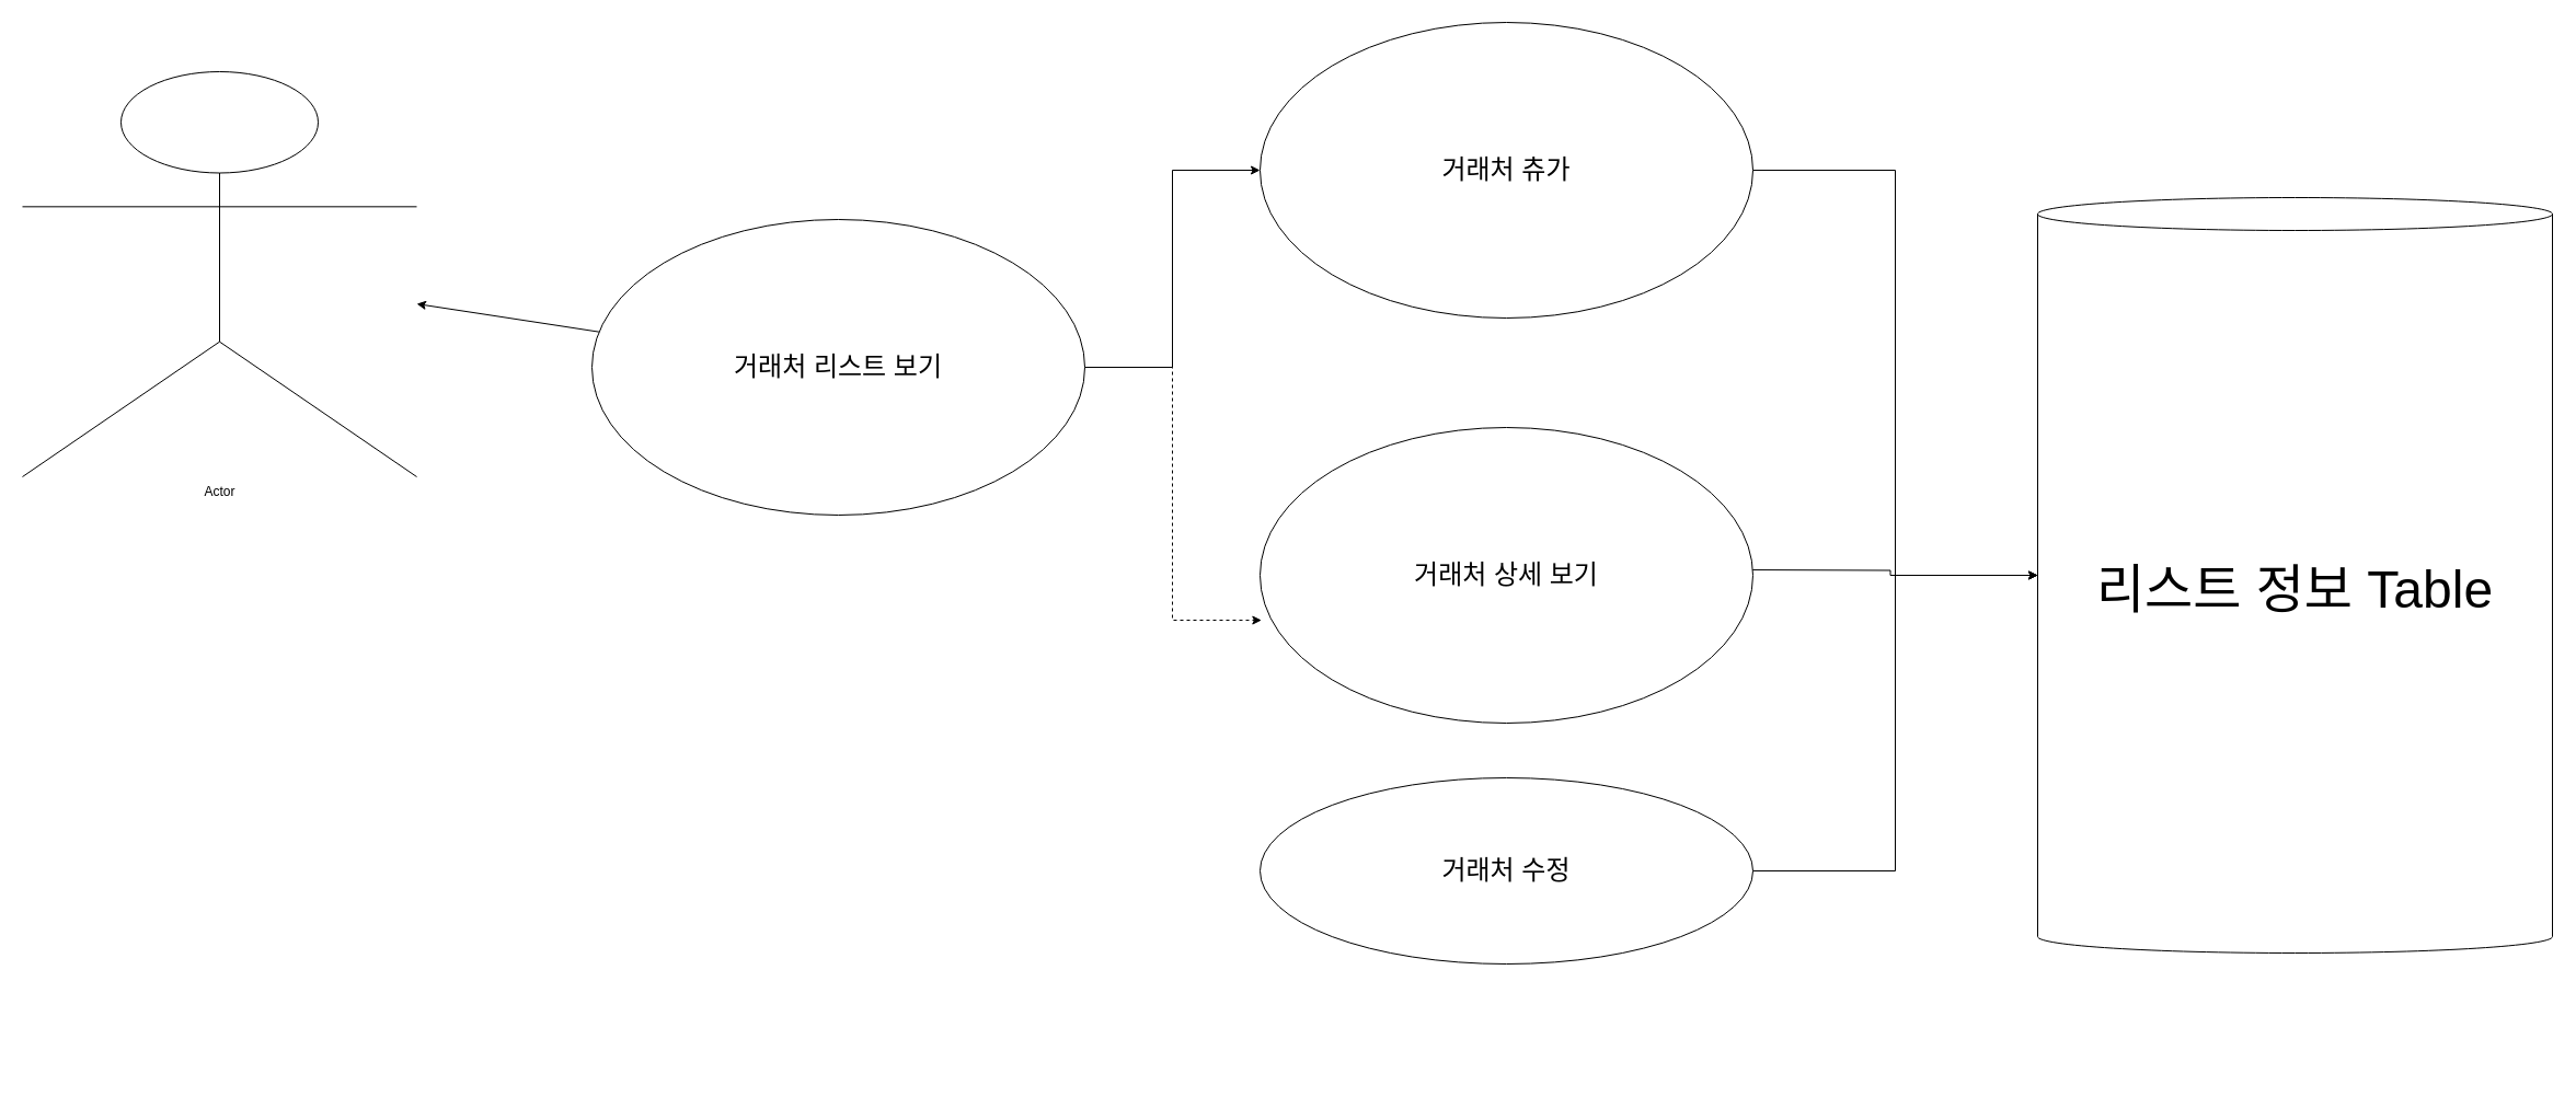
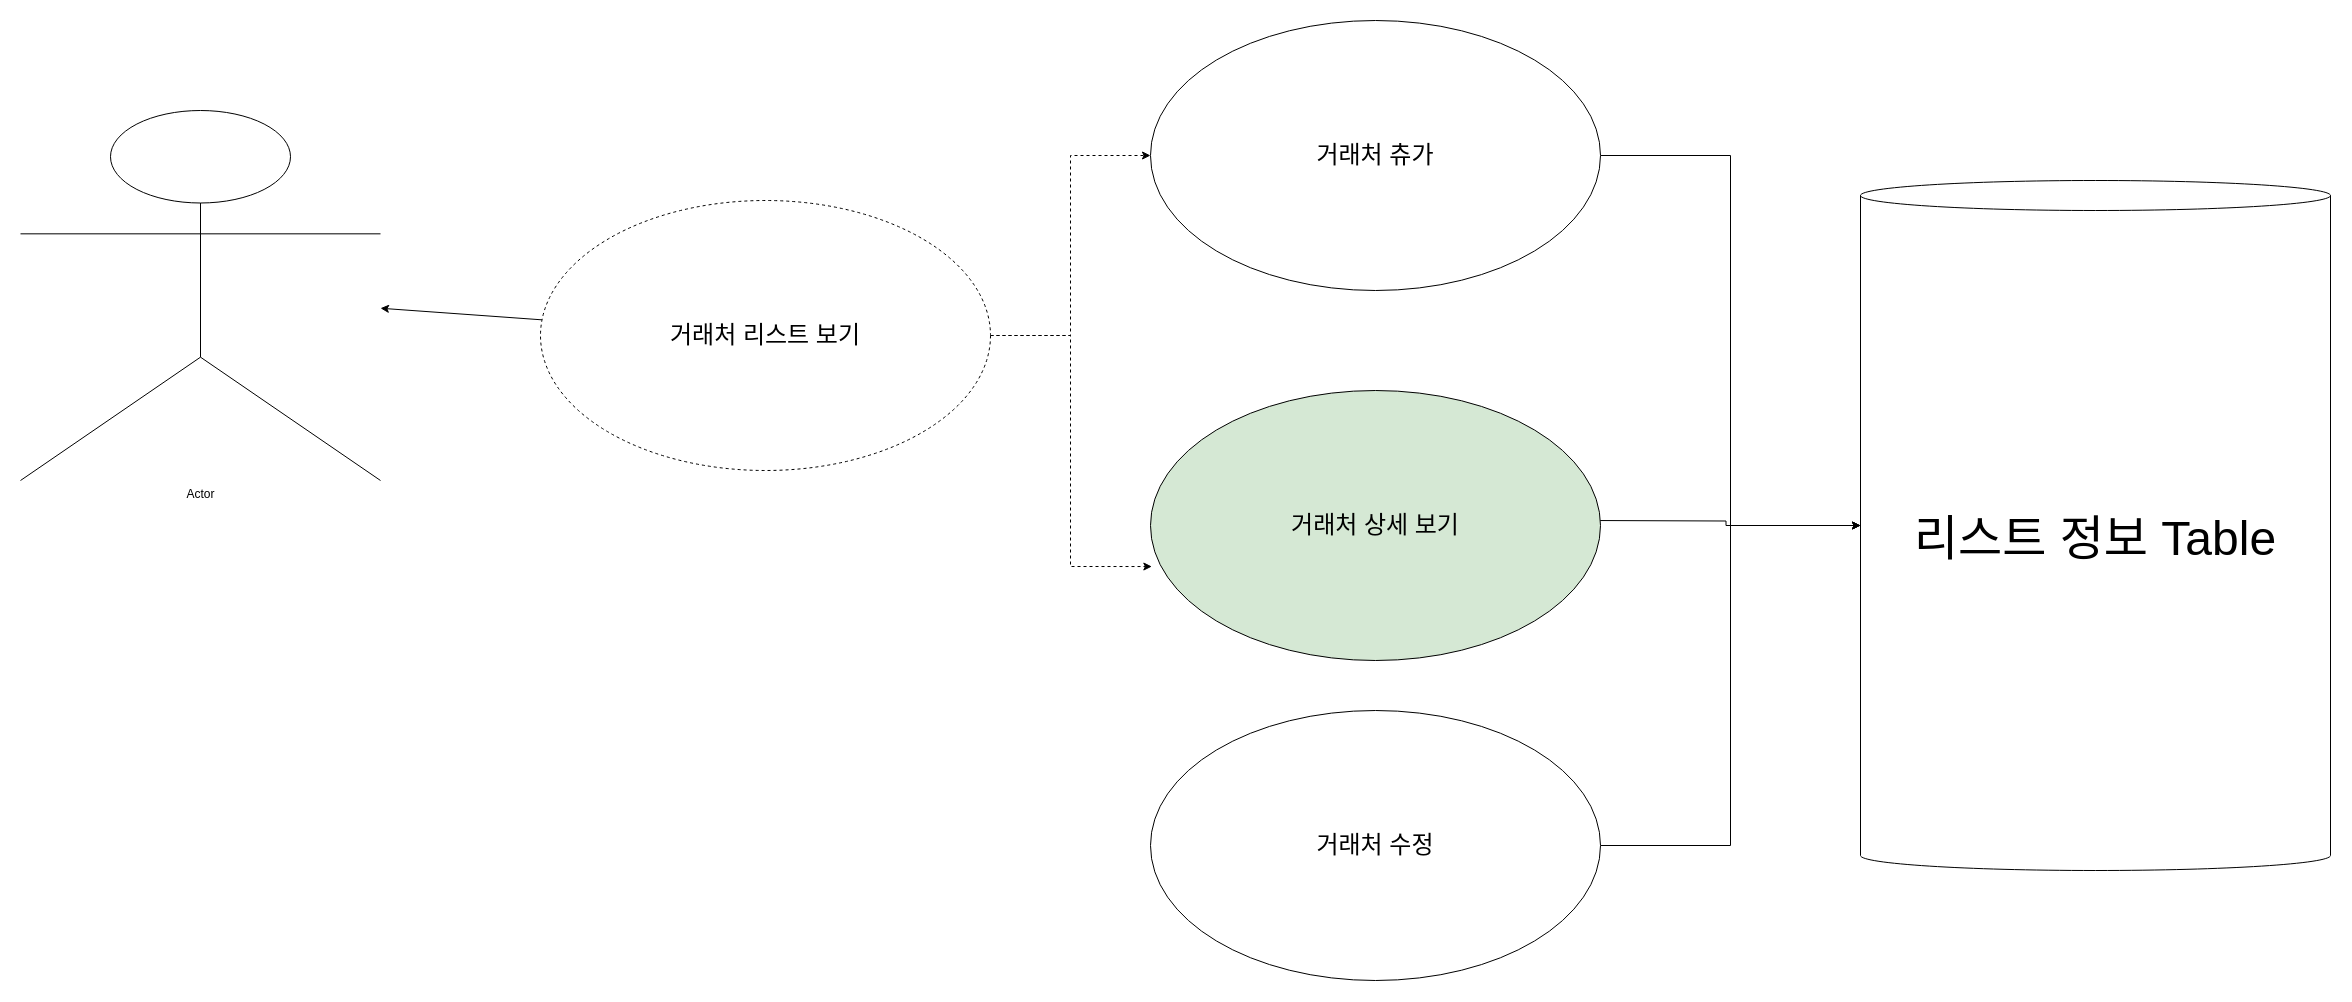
  <mxCell id="0" />
  <mxCell id="1" parent="0" />
- <mxCell id="2" value="Actor" style="shape=umlActor;verticalLabelPosition=bottom;verticalAlign=top;html=1;outlineConnect=0;" vertex="1" parent="1"><mxGeometry x="20" y="65" width="360" height="370" as="geometry" /></mxCell>
- <mxCell id="3" style="edgeStyle=orthogonalEdgeStyle;rounded=0;orthogonalLoop=1;jettySize=auto;html=1;" edge="1" parent="1" source="6" target="8"><mxGeometry relative="1" as="geometry" /></mxCell>
+ <mxCell id="2" value="Actor" style="shape=umlActor;verticalLabelPosition=bottom;verticalAlign=top;html=1;outlineConnect=0;" vertex="1" parent="1"><mxGeometry x="20" y="110" width="360" height="370" as="geometry" /></mxCell>
+ <mxCell id="3" style="edgeStyle=orthogonalEdgeStyle;rounded=0;orthogonalLoop=1;jettySize=auto;html=1;dashed=1;" edge="1" parent="1" source="6" target="8"><mxGeometry relative="1" as="geometry" /></mxCell>
  <mxCell id="4" style="edgeStyle=orthogonalEdgeStyle;rounded=0;orthogonalLoop=1;jettySize=auto;html=1;entryX=0.003;entryY=0.652;entryDx=0;entryDy=0;entryPerimeter=0;dashed=1;" edge="1" parent="1" source="6" target="10"><mxGeometry relative="1" as="geometry" /></mxCell>
  <mxCell id="5" style="rounded=0;orthogonalLoop=1;jettySize=auto;html=1;" edge="1" parent="1" source="6" target="2"><mxGeometry relative="1" as="geometry" /></mxCell>
- <mxCell id="6" value="&lt;font style=&quot;font-size: 24px;&quot;&gt;거래처 리스트 보기&lt;/font&gt;" style="ellipse;whiteSpace=wrap;html=1;" vertex="1" parent="1"><mxGeometry x="540" y="200" width="450" height="270" as="geometry" /></mxCell>
+ <mxCell id="6" value="&lt;font style=&quot;font-size: 24px;&quot;&gt;거래처 리스트 보기&lt;/font&gt;" style="ellipse;whiteSpace=wrap;html=1;dashed=1;" vertex="1" parent="1"><mxGeometry x="540" y="200" width="450" height="270" as="geometry" /></mxCell>
  <mxCell id="7" style="edgeStyle=orthogonalEdgeStyle;rounded=0;orthogonalLoop=1;jettySize=auto;html=1;" edge="1" parent="1" source="8" target="13"><mxGeometry relative="1" as="geometry" /></mxCell>
  <mxCell id="8" value="&lt;font style=&quot;font-size: 24px;&quot;&gt;거래처 츄가&lt;/font&gt;" style="ellipse;whiteSpace=wrap;html=1;" vertex="1" parent="1"><mxGeometry x="1150" y="20" width="450" height="270" as="geometry" /></mxCell>
  <mxCell id="9" style="edgeStyle=orthogonalEdgeStyle;rounded=0;orthogonalLoop=1;jettySize=auto;html=1;" edge="1" parent="1" target="13"><mxGeometry relative="1" as="geometry"><mxPoint x="1590" y="520" as="sourcePoint" /></mxGeometry></mxCell>
- <mxCell id="10" value="&lt;font style=&quot;font-size: 24px;&quot;&gt;거래처 상세 보기&lt;/font&gt;" style="ellipse;whiteSpace=wrap;html=1;" vertex="1" parent="1"><mxGeometry x="1150" y="390" width="450" height="270" as="geometry" /></mxCell>
+ <mxCell id="10" value="&lt;font style=&quot;font-size: 24px;&quot;&gt;거래처 상세 보기&lt;/font&gt;" style="ellipse;whiteSpace=wrap;html=1;fillColor=#d5e8d4;" vertex="1" parent="1"><mxGeometry x="1150" y="390" width="450" height="270" as="geometry" /></mxCell>
  <mxCell id="11" style="edgeStyle=orthogonalEdgeStyle;rounded=0;orthogonalLoop=1;jettySize=auto;html=1;entryX=0;entryY=0.5;entryDx=0;entryDy=0;entryPerimeter=0;" edge="1" parent="1" source="12" target="13"><mxGeometry relative="1" as="geometry" /></mxCell>
- <mxCell id="12" value="&lt;font style=&quot;font-size: 24px;&quot;&gt;거래처 수정&lt;/font&gt;" style="ellipse;whiteSpace=wrap;html=1;" vertex="1" parent="1"><mxGeometry x="1150" y="710" width="450" height="170" as="geometry" /></mxCell>
+ <mxCell id="12" value="&lt;font style=&quot;font-size: 24px;&quot;&gt;거래처 수정&lt;/font&gt;" style="ellipse;whiteSpace=wrap;html=1;" vertex="1" parent="1"><mxGeometry x="1150" y="710" width="450" height="270" as="geometry" /></mxCell>
  <mxCell id="13" value="&lt;font style=&quot;font-size: 48px;&quot;&gt;리스트 정보 Table&lt;/font&gt;" style="shape=cylinder3;whiteSpace=wrap;html=1;boundedLbl=1;backgroundOutline=1;size=15;" vertex="1" parent="1"><mxGeometry x="1860" y="180" width="470" height="690" as="geometry" /></mxCell>
